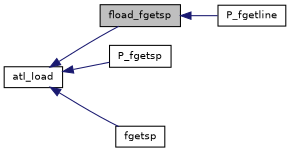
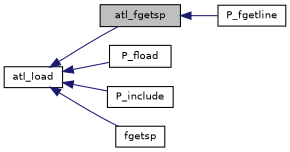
  digraph {
    fontname="DejaVu Sans"
    rankdir=LR
    node [color=black fillcolor=white fontname="DejaVu Sans" fontsize=10 shape=record style=filled]
    edge [color=midnightblue dir=back fontname="DejaVu Sans" fontsize=10 labelfontname=Helvetica labelfontsize=10 style=solid]
-   n1 [fillcolor=grey75 fontcolor=black height=0.2 label=fload_fgetsp width=0.4]
+   n1 [fillcolor=grey75 fontcolor=black height=0.2 label=atl_fgetsp width=0.4]
    n2 [height=0.2 label=P_fgetline width=0.4]
    n3 [height=0.2 label=atl_load width=0.4]
-   n4 [height=0.2 label=P_fgetsp width=0.4]
+   n4 [height=0.2 label=P_fload width=0.4]
+   n5 [height=0.2 label=P_include width=0.4]
    n6 [height=0.2 label=fgetsp width=0.4]
    n1 -> n2
    n3 -> n1
    n3 -> n4
+   n3 -> n5
    n3 -> n6
  }
